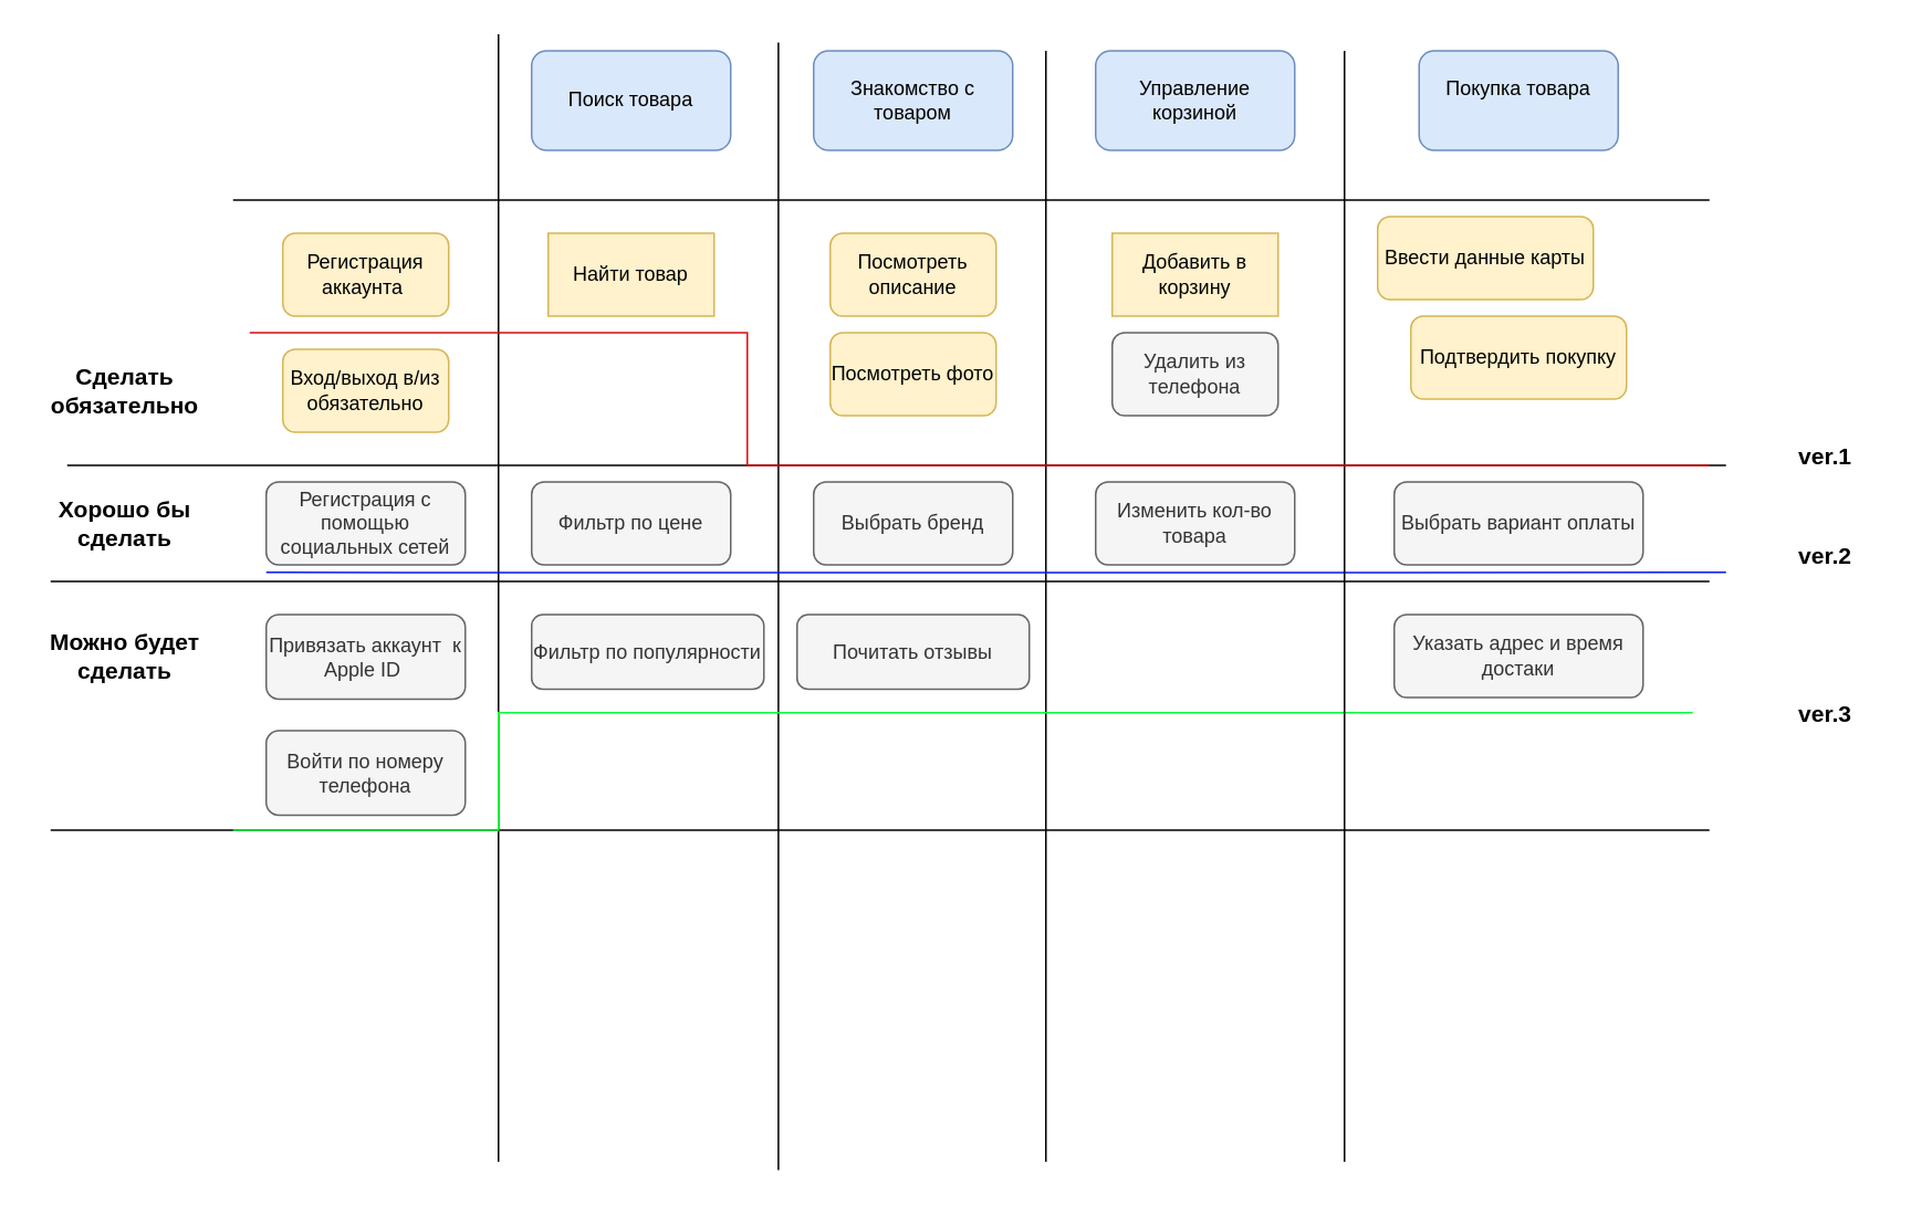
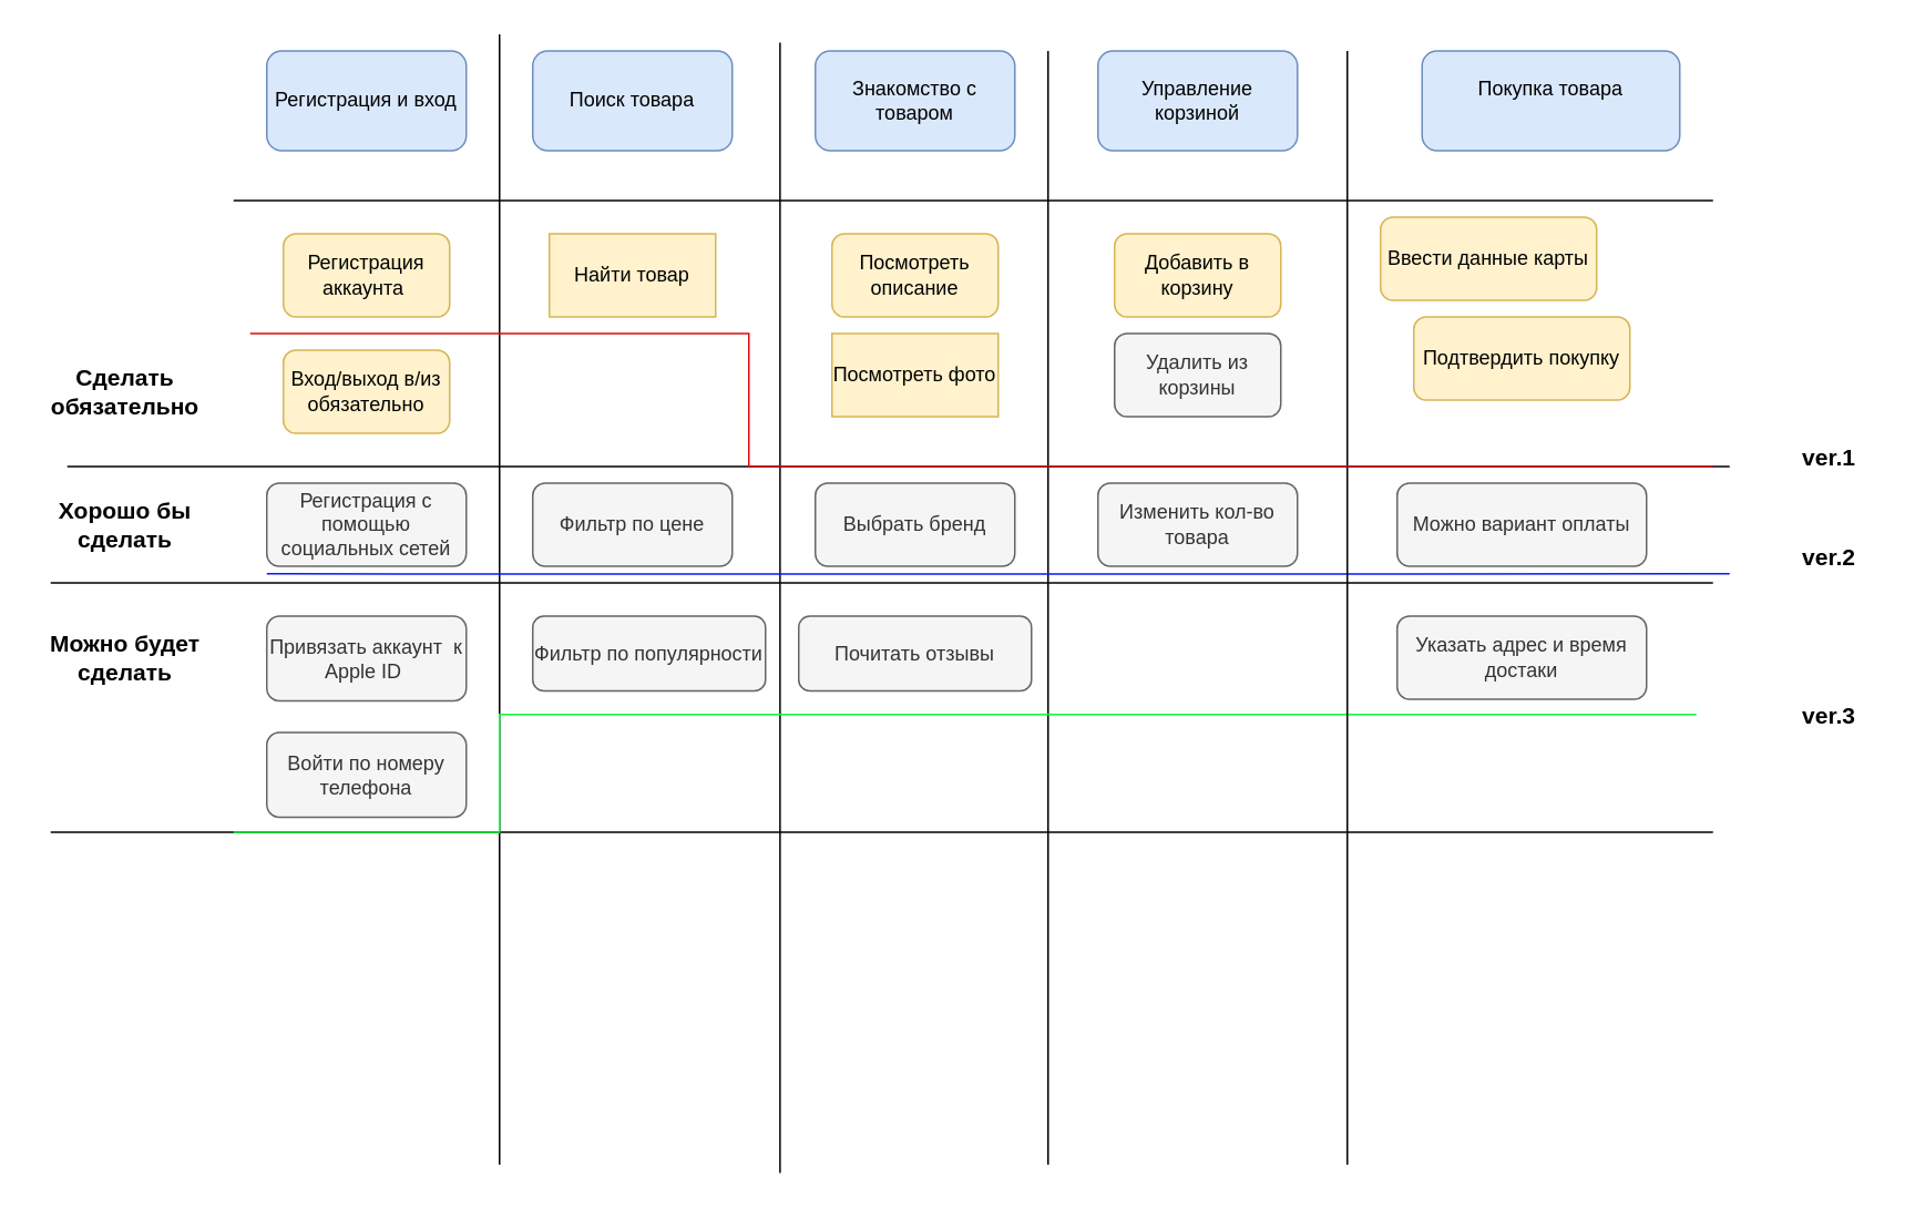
  <mxCell id="0" />
  <mxCell id="1" parent="0" />
+ <mxCell id="2" value="Регистрация и вход" style="rounded=1;whiteSpace=wrap;html=1;fillColor=#dae8fc;strokeColor=#6c8ebf;" parent="1" vertex="1"><mxGeometry x="160" y="30" width="120" height="60" as="geometry" /></mxCell>
  <mxCell id="3" value="Поиск товара" style="rounded=1;whiteSpace=wrap;html=1;fillColor=#dae8fc;strokeColor=#6c8ebf;" parent="1" vertex="1"><mxGeometry x="320" y="30" width="120" height="60" as="geometry" /></mxCell>
  <mxCell id="4" value="" style="endArrow=none;html=1;rounded=0;" parent="1" edge="1"><mxGeometry width="50" height="50" relative="1" as="geometry"><mxPoint x="300" y="700" as="sourcePoint" /><mxPoint x="300" y="20" as="targetPoint" /></mxGeometry></mxCell>
  <mxCell id="5" value="" style="endArrow=none;html=1;rounded=0;" parent="1" edge="1"><mxGeometry width="50" height="50" relative="1" as="geometry"><mxPoint x="140" y="120" as="sourcePoint" /><mxPoint x="1030" y="120" as="targetPoint" /></mxGeometry></mxCell>
  <mxCell id="6" value="Регистрация аккаунта&amp;nbsp;" style="rounded=1;whiteSpace=wrap;html=1;fillColor=#fff2cc;strokeColor=#d6b656;" parent="1" vertex="1"><mxGeometry x="170" y="140" width="100" height="50" as="geometry" /></mxCell>
  <mxCell id="7" value="Регистрация с помощью социальных сетей" style="rounded=1;whiteSpace=wrap;html=1;fillColor=#f5f5f5;fontColor=#333333;strokeColor=#666666;" parent="1" vertex="1"><mxGeometry x="160" y="290" width="120" height="50" as="geometry" /></mxCell>
  <mxCell id="8" value="Найти товар" style="whiteSpace=wrap;html=1;fillColor=#fff2cc;strokeColor=#d6b656;rounded=0;" parent="1" vertex="1"><mxGeometry x="330" y="140" width="100" height="50" as="geometry" /></mxCell>
  <mxCell id="9" value="Привязать аккаунт&amp;nbsp; к&lt;br&gt;Apple ID&amp;nbsp;" style="rounded=1;whiteSpace=wrap;html=1;fillColor=#f5f5f5;strokeColor=#666666;fontColor=#333333;" parent="1" vertex="1"><mxGeometry x="160" y="370" width="120" height="51" as="geometry" /></mxCell>
  <mxCell id="10" value="Фильтр по цене" style="rounded=1;whiteSpace=wrap;html=1;fillColor=#f5f5f5;strokeColor=#666666;fontColor=#333333;" parent="1" vertex="1"><mxGeometry x="320" y="290" width="120" height="50" as="geometry" /></mxCell>
  <mxCell id="11" value="" style="endArrow=none;html=1;rounded=0;" parent="1" edge="1"><mxGeometry width="50" height="50" relative="1" as="geometry"><mxPoint x="468.75" y="705" as="sourcePoint" /><mxPoint x="468.75" y="25" as="targetPoint" /></mxGeometry></mxCell>
  <mxCell id="12" value="" style="endArrow=none;html=1;rounded=0;" parent="1" edge="1"><mxGeometry width="50" height="50" relative="1" as="geometry"><mxPoint x="630" y="700" as="sourcePoint" /><mxPoint x="630" y="30" as="targetPoint" /></mxGeometry></mxCell>
- <mxCell id="13" value="Покупка товара&lt;div&gt;&lt;br&gt;&lt;/div&gt;" style="rounded=1;whiteSpace=wrap;html=1;fillColor=#dae8fc;strokeColor=#6c8ebf;" parent="1" vertex="1"><mxGeometry x="855" y="30" width="120" height="60" as="geometry" /></mxCell>
+ <mxCell id="13" value="Покупка товара&lt;div&gt;&lt;br&gt;&lt;/div&gt;" style="rounded=1;whiteSpace=wrap;html=1;fillColor=#dae8fc;strokeColor=#6c8ebf;" parent="1" vertex="1"><mxGeometry x="855" y="30" width="155" height="60" as="geometry" /></mxCell>
  <mxCell id="14" value="Ввести данные карты" style="rounded=1;whiteSpace=wrap;html=1;fillColor=#fff2cc;strokeColor=#d6b656;" parent="1" vertex="1"><mxGeometry x="830" y="130" width="130" height="50" as="geometry" /></mxCell>
  <mxCell id="15" value="Подтвердить покупку" style="rounded=1;whiteSpace=wrap;html=1;fillColor=#fff2cc;strokeColor=#d6b656;" parent="1" vertex="1"><mxGeometry x="850" y="190" width="130" height="50" as="geometry" /></mxCell>
- <mxCell id="16" value="Выбрать вариант оплаты" style="rounded=1;whiteSpace=wrap;html=1;fillColor=#f5f5f5;strokeColor=#666666;fontColor=#333333;" parent="1" vertex="1"><mxGeometry x="840" y="290" width="150" height="50" as="geometry" /></mxCell>
+ <mxCell id="16" value="Можно вариант оплаты" style="rounded=1;whiteSpace=wrap;html=1;fillColor=#f5f5f5;strokeColor=#666666;fontColor=#333333;" parent="1" vertex="1"><mxGeometry x="840" y="290" width="150" height="50" as="geometry" /></mxCell>
  <mxCell id="17" value="&lt;font style=&quot;font-size: 14px;&quot;&gt;&lt;b&gt;Сделать обязательно&lt;/b&gt;&lt;/font&gt;" style="text;html=1;strokeColor=none;fillColor=none;align=center;verticalAlign=middle;whiteSpace=wrap;rounded=0;" parent="1" vertex="1"><mxGeometry x="30" y="220" width="90" height="30" as="geometry" /></mxCell>
  <mxCell id="18" value="&lt;font style=&quot;font-size: 14px;&quot;&gt;&lt;b&gt;Хорошо бы сделать&lt;/b&gt;&lt;/font&gt;" style="text;html=1;strokeColor=none;fillColor=none;align=center;verticalAlign=middle;whiteSpace=wrap;rounded=0;" parent="1" vertex="1"><mxGeometry x="25" y="300" width="100" height="30" as="geometry" /></mxCell>
  <mxCell id="19" value="&lt;font style=&quot;font-size: 14px;&quot;&gt;&lt;b&gt;Можно будет сделать&lt;/b&gt;&lt;/font&gt;" style="text;html=1;strokeColor=none;fillColor=none;align=center;verticalAlign=middle;whiteSpace=wrap;rounded=0;" parent="1" vertex="1"><mxGeometry x="20" y="370" width="110" height="50" as="geometry" /></mxCell>
  <mxCell id="20" value="" style="endArrow=none;html=1;rounded=0;" parent="1" edge="1"><mxGeometry width="50" height="50" relative="1" as="geometry"><mxPoint x="30" y="350" as="sourcePoint" /><mxPoint x="1030" y="350" as="targetPoint" /></mxGeometry></mxCell>
  <mxCell id="21" value="" style="endArrow=none;html=1;rounded=0;" parent="1" edge="1"><mxGeometry width="50" height="50" relative="1" as="geometry"><mxPoint x="30" y="500" as="sourcePoint" /><mxPoint x="1030" y="500" as="targetPoint" /></mxGeometry></mxCell>
  <mxCell id="22" value="" style="endArrow=none;html=1;rounded=0;edgeStyle=orthogonalEdgeStyle;strokeColor=#0b1bf4;" parent="1" edge="1"><mxGeometry width="50" height="50" relative="1" as="geometry"><mxPoint x="160" y="344.58" as="sourcePoint" /><mxPoint x="1040" y="344.58" as="targetPoint" /><Array as="points"><mxPoint x="240" y="344.58" /><mxPoint x="240" y="344.58" /></Array></mxGeometry></mxCell>
  <mxCell id="23" value="" style="endArrow=none;html=1;rounded=0;strokeColor=#08fd39;" parent="1" edge="1"><mxGeometry width="50" height="50" relative="1" as="geometry"><mxPoint x="140" y="500" as="sourcePoint" /><mxPoint x="1020" y="429.17" as="targetPoint" /><Array as="points"><mxPoint x="220" y="500" /><mxPoint x="300" y="500" /><mxPoint x="300" y="429.17" /><mxPoint x="340" y="429.17" /><mxPoint x="410" y="429.17" /><mxPoint x="500" y="429.17" /></Array></mxGeometry></mxCell>
  <mxCell id="24" value="&lt;font style=&quot;font-size: 14px;&quot;&gt;&lt;b&gt;ver.1&lt;/b&gt;&lt;/font&gt;" style="text;html=1;strokeColor=none;fillColor=none;align=center;verticalAlign=middle;whiteSpace=wrap;rounded=0;" parent="1" vertex="1"><mxGeometry x="1070" y="260" width="60" height="30" as="geometry" /></mxCell>
  <mxCell id="25" value="&lt;font style=&quot;font-size: 14px;&quot;&gt;&lt;b&gt;ver.2&lt;/b&gt;&lt;/font&gt;" style="text;html=1;strokeColor=none;fillColor=none;align=center;verticalAlign=middle;whiteSpace=wrap;rounded=0;" parent="1" vertex="1"><mxGeometry x="1070" y="320" width="60" height="30" as="geometry" /></mxCell>
  <mxCell id="26" value="&lt;font style=&quot;font-size: 14px;&quot;&gt;&lt;b&gt;ver.3&lt;br&gt;&lt;/b&gt;&lt;/font&gt;" style="text;html=1;strokeColor=none;fillColor=none;align=center;verticalAlign=middle;whiteSpace=wrap;rounded=0;" parent="1" vertex="1"><mxGeometry x="1070" y="415" width="60" height="30" as="geometry" /></mxCell>
  <mxCell id="27" value="Вход/выход в/из обязательно" style="rounded=1;whiteSpace=wrap;html=1;fillColor=#fff2cc;strokeColor=#d6b656;" parent="1" vertex="1"><mxGeometry x="170" y="210" width="100" height="50" as="geometry" /></mxCell>
  <mxCell id="28" value="Фильтр по популярности" style="rounded=1;whiteSpace=wrap;html=1;fillColor=#f5f5f5;strokeColor=#666666;fontColor=#333333;" parent="1" vertex="1"><mxGeometry x="320" y="370" width="140" height="45" as="geometry" /></mxCell>
  <mxCell id="29" value="Указать адрес и время достаки" style="rounded=1;whiteSpace=wrap;html=1;fillColor=#f5f5f5;strokeColor=#666666;fontColor=#333333;" parent="1" vertex="1"><mxGeometry x="840" y="370" width="150" height="50" as="geometry" /></mxCell>
  <mxCell id="30" value="Знакомство с товаром" style="rounded=1;whiteSpace=wrap;html=1;fillColor=#dae8fc;strokeColor=#6c8ebf;" vertex="1" parent="1"><mxGeometry x="490" y="30" width="120" height="60" as="geometry" /></mxCell>
  <mxCell id="31" value="Управление корзиной" style="rounded=1;whiteSpace=wrap;html=1;fillColor=#dae8fc;strokeColor=#6c8ebf;" vertex="1" parent="1"><mxGeometry x="660" y="30" width="120" height="60" as="geometry" /></mxCell>
  <mxCell id="32" value="" style="endArrow=none;html=1;rounded=0;" edge="1" parent="1"><mxGeometry width="50" height="50" relative="1" as="geometry"><mxPoint x="810" y="700" as="sourcePoint" /><mxPoint x="810" y="30" as="targetPoint" /></mxGeometry></mxCell>
  <mxCell id="33" value="Посмотреть описание" style="rounded=1;whiteSpace=wrap;html=1;fillColor=#fff2cc;strokeColor=#d6b656;" vertex="1" parent="1"><mxGeometry x="500" y="140" width="100" height="50" as="geometry" /></mxCell>
- <mxCell id="34" value="Посмотреть фото" style="rounded=1;whiteSpace=wrap;html=1;fillColor=#fff2cc;strokeColor=#d6b656;" vertex="1" parent="1"><mxGeometry x="500" y="200" width="100" height="50" as="geometry" /></mxCell>
+ <mxCell id="34" value="Посмотреть фото" style="whiteSpace=wrap;html=1;fillColor=#fff2cc;strokeColor=#d6b656;rounded=0;" vertex="1" parent="1"><mxGeometry x="500" y="200" width="100" height="50" as="geometry" /></mxCell>
  <mxCell id="35" value="Выбрать бренд" style="rounded=1;whiteSpace=wrap;html=1;fillColor=#f5f5f5;strokeColor=#666666;fontColor=#333333;" vertex="1" parent="1"><mxGeometry x="490" y="290" width="120" height="50" as="geometry" /></mxCell>
  <mxCell id="36" value="Почитать отзывы" style="rounded=1;whiteSpace=wrap;html=1;fillColor=#f5f5f5;strokeColor=#666666;fontColor=#333333;" vertex="1" parent="1"><mxGeometry x="480" y="370" width="140" height="45" as="geometry" /></mxCell>
- <mxCell id="37" value="Добавить в корзину" style="whiteSpace=wrap;html=1;fillColor=#fff2cc;strokeColor=#d6b656;rounded=0;" vertex="1" parent="1"><mxGeometry x="670" y="140" width="100" height="50" as="geometry" /></mxCell>
- <mxCell id="38" value="Удалить из телефона" style="rounded=1;whiteSpace=wrap;html=1;fillColor=#f5f5f5;strokeColor=#666666;fontColor=#333333;" vertex="1" parent="1"><mxGeometry x="670" y="200" width="100" height="50" as="geometry" /></mxCell>
+ <mxCell id="37" value="Добавить в корзину" style="rounded=1;whiteSpace=wrap;html=1;fillColor=#fff2cc;strokeColor=#d6b656;" vertex="1" parent="1"><mxGeometry x="670" y="140" width="100" height="50" as="geometry" /></mxCell>
+ <mxCell id="38" value="Удалить из корзины" style="rounded=1;whiteSpace=wrap;html=1;fillColor=#f5f5f5;strokeColor=#666666;fontColor=#333333;" vertex="1" parent="1"><mxGeometry x="670" y="200" width="100" height="50" as="geometry" /></mxCell>
  <mxCell id="39" value="Изменить кол-во товара" style="rounded=1;whiteSpace=wrap;html=1;fillColor=#f5f5f5;strokeColor=#666666;fontColor=#333333;" vertex="1" parent="1"><mxGeometry x="660" y="290" width="120" height="50" as="geometry" /></mxCell>
  <mxCell id="40" value="" style="endArrow=none;html=1;rounded=0;" edge="1" parent="1"><mxGeometry width="50" height="50" relative="1" as="geometry"><mxPoint x="40" y="280" as="sourcePoint" /><mxPoint x="1040" y="280" as="targetPoint" /></mxGeometry></mxCell>
  <mxCell id="41" value="" style="endArrow=none;html=1;rounded=0;edgeStyle=orthogonalEdgeStyle;strokeColor=#d51010;" edge="1" parent="1"><mxGeometry width="50" height="50" relative="1" as="geometry"><mxPoint x="150" y="200" as="sourcePoint" /><mxPoint x="1030" y="280" as="targetPoint" /><Array as="points"><mxPoint x="450" y="200" /><mxPoint x="450" y="280" /></Array></mxGeometry></mxCell>
  <mxCell id="42" value="Войти по номеру телефона" style="rounded=1;whiteSpace=wrap;html=1;fillColor=#f5f5f5;strokeColor=#666666;fontColor=#333333;" vertex="1" parent="1"><mxGeometry x="160" y="440" width="120" height="51" as="geometry" /></mxCell>
